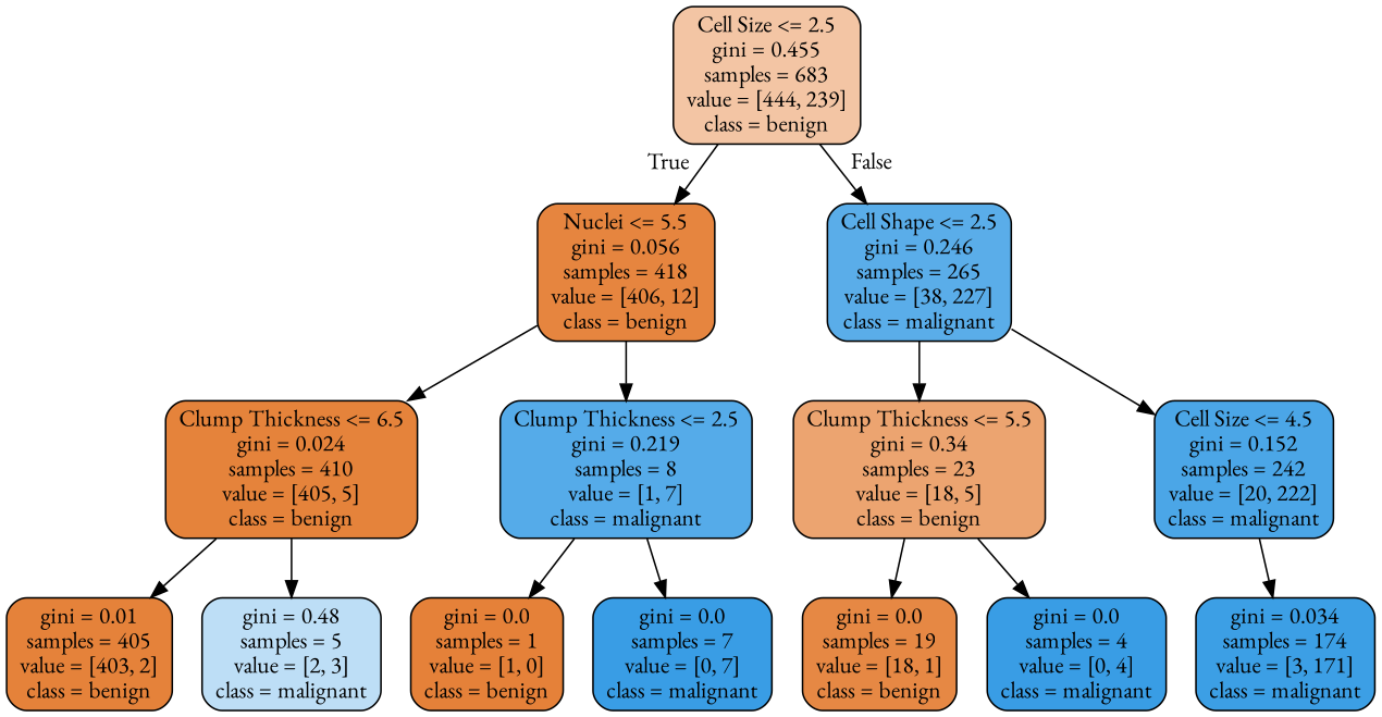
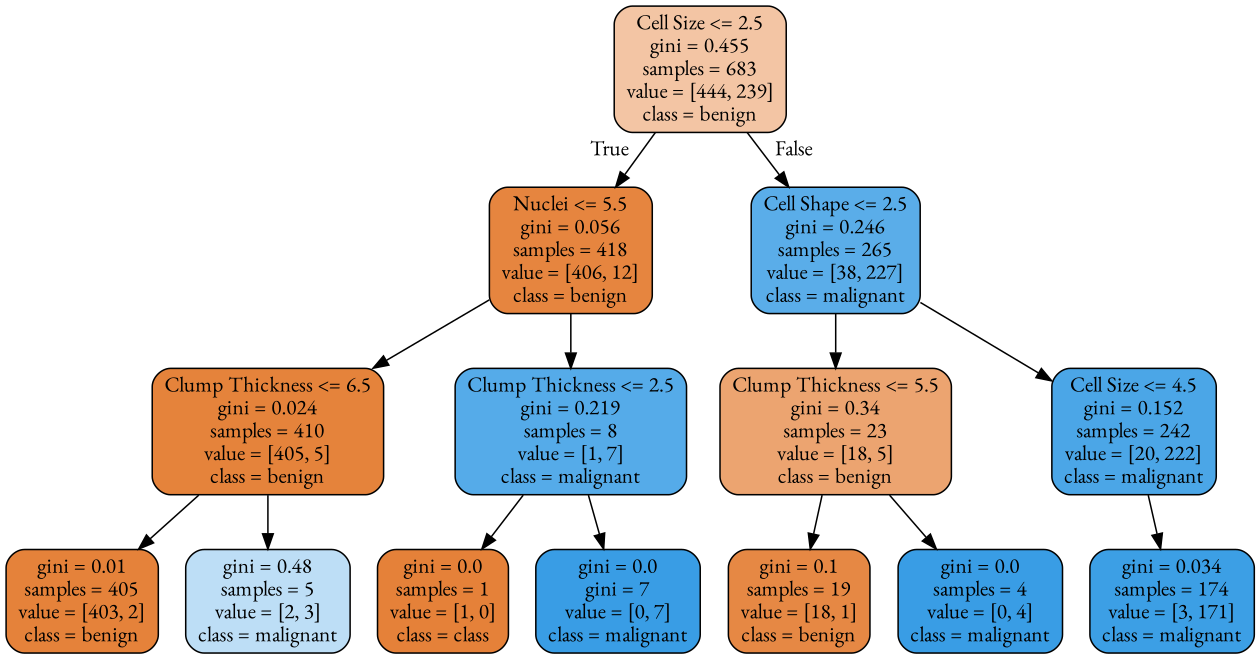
  digraph {
    fontname="EB Garamond"
    node [color=black fillcolor="#399de5" fontname="EB Garamond" shape=box style="filled, rounded"]
    edge [fontname="EB Garamond"]
    n1 [fillcolor="#f3c5a4" label="Cell Size <= 2.5\ngini = 0.455\nsamples = 683\nvalue = [444, 239]\nclass = benign"]
    n2 [fillcolor="#e6853f" label="Nuclei <= 5.5\ngini = 0.056\nsamples = 418\nvalue = [406, 12]\nclass = benign"]
    n3 [fillcolor="#5aade9" label="Cell Shape <= 2.5\ngini = 0.246\nsamples = 265\nvalue = [38, 227]\nclass = malignant"]
    n4 [fillcolor="#e5833b" label="Clump Thickness <= 6.5\ngini = 0.024\nsamples = 410\nvalue = [405, 5]\nclass = benign"]
    n5 [fillcolor="#55abe9" label="Clump Thickness <= 2.5\ngini = 0.219\nsamples = 8\nvalue = [1, 7]\nclass = malignant"]
    n6 [fillcolor="#eca470" label="Clump Thickness <= 5.5\ngini = 0.34\nsamples = 23\nvalue = [18, 5]\nclass = benign"]
    n7 [fillcolor="#4ba6e7" label="Cell Size <= 4.5\ngini = 0.152\nsamples = 242\nvalue = [20, 222]\nclass = malignant"]
    n8 [fillcolor="#e5823a" label="gini = 0.01\nsamples = 405\nvalue = [403, 2]\nclass = benign"]
    n9 [fillcolor="#bddef6" label="gini = 0.48\nsamples = 5\nvalue = [2, 3]\nclass = malignant"]
-   n10 [fillcolor="#e58139" label="gini = 0.0\nsamples = 1\nvalue = [1, 0]\nclass = benign"]
-   n11 [label="gini = 0.0\nsamples = 7\nvalue = [0, 7]\nclass = malignant"]
-   n12 [fillcolor="#e68844" label="gini = 0.0\nsamples = 19\nvalue = [18, 1]\nclass = benign"]
+   n10 [fillcolor="#e58139" label="gini = 0.0\nsamples = 1\nvalue = [1, 0]\nclass = class"]
+   n11 [label="gini = 0.0\ngini = 7\nvalue = [0, 7]\nclass = malignant"]
+   n12 [fillcolor="#e68844" label="gini = 0.1\nsamples = 19\nvalue = [18, 1]\nclass = benign"]
    n13 [label="gini = 0.0\nsamples = 4\nvalue = [0, 4]\nclass = malignant"]
    n14 [fillcolor="#3c9fe5" label="gini = 0.034\nsamples = 174\nvalue = [3, 171]\nclass = malignant"]
    n1 -> n2 [headlabel=True labelangle=45 labeldistance=2.5]
    n1 -> n3 [headlabel=False labelangle=-45 labeldistance=2.5]
    n2 -> n4
    n2 -> n5
    n3 -> n6
    n3 -> n7
    n4 -> n8
    n4 -> n9
    n5 -> n10
    n5 -> n11
    n6 -> n12
    n6 -> n13
    n7 -> n14
  }
